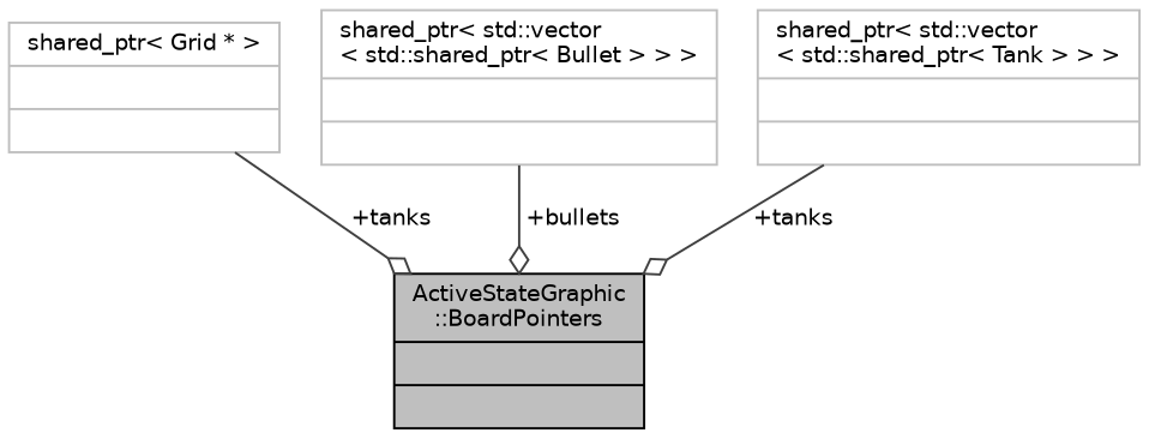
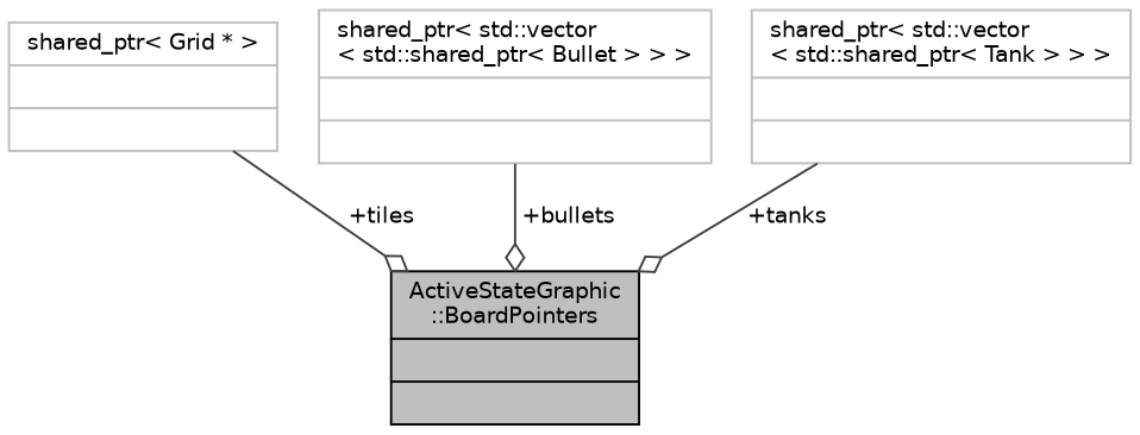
  digraph {
    node [color=grey75 fontname=Helvetica fontsize=10 shape=record]
    edge [arrowhead=odiamond color=grey25 fontname=Helvetica fontsize=10 labelfontname=Helvetica labelfontsize=10 style=solid]
    n1 [color=black fillcolor=grey75 fontcolor=black height=0.2 label="{ActiveStateGraphic\l::BoardPointers\n||}" style=filled width=0.4]
    n2 [height=0.2 label="{shared_ptr\< Grid * \>\n||}" width=0.4]
    n3 [height=0.2 label="{shared_ptr\< std::vector\l\< std::shared_ptr\< Bullet \> \> \>\n||}" width=0.4]
    n4 [height=0.2 label="{shared_ptr\< std::vector\l\< std::shared_ptr\< Tank \> \> \>\n||}" width=0.4]
-   n2 -> n1 [label=" +tanks"]
+   n2 -> n1 [label=" +tiles"]
    n3 -> n1 [label=" +bullets"]
    n4 -> n1 [label=" +tanks"]
  }
